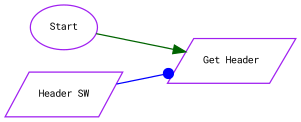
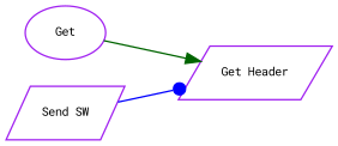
  digraph {
    fontname="Roboto Mono"
    rankdir=LR
    node [color=purple fontname="Roboto Mono" fontsize=8 shape=parallelogram]
    edge [fontcolor=Red fontname="Roboto Mono" fontsize=8 shape=rounded]
-   n1 [label=Start shape=oval]
+   n1 [label=Get shape=oval]
    n2 [label="Get Header"]
-   n3 [label="Header SW"]
+   n3 [label="Send SW"]
    n1 -> n2 [arrowhead=normal color=darkgreen]
    n3 -> n2 [arrowhead=dot color=blue]
  }
